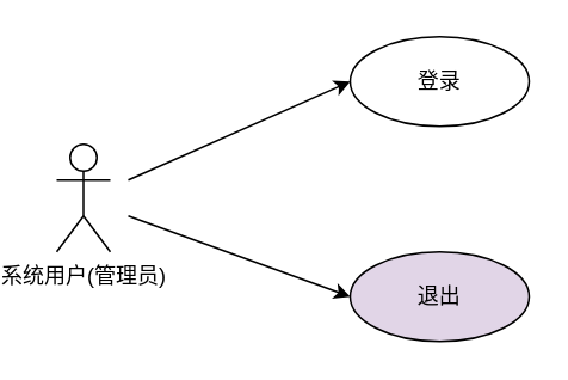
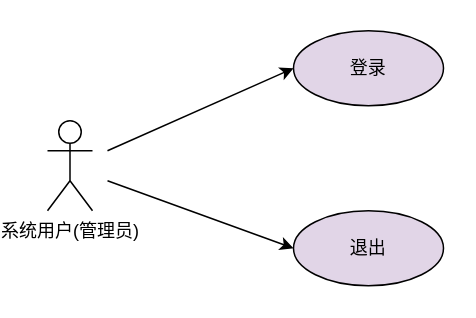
  <mxCell id="0" />
  <mxCell id="1" parent="0" />
  <mxCell id="2" value="系统用户(管理员)" style="shape=umlActor;verticalLabelPosition=bottom;verticalAlign=top;html=1;outlineConnect=0;" vertex="1" parent="1"><mxGeometry x="20" y="80" width="30" height="60" as="geometry" /></mxCell>
- <mxCell id="3" value="登录" style="ellipse;whiteSpace=wrap;html=1;" vertex="1" parent="1"><mxGeometry x="184" y="20" width="100" height="50" as="geometry" /></mxCell>
+ <mxCell id="3" value="登录" style="ellipse;whiteSpace=wrap;html=1;fillColor=#e1d5e7;" vertex="1" parent="1"><mxGeometry x="184" y="20" width="100" height="50" as="geometry" /></mxCell>
  <mxCell id="4" value="退出" style="ellipse;whiteSpace=wrap;html=1;fillColor=#e1d5e7;" vertex="1" parent="1"><mxGeometry x="184" y="140" width="100" height="50" as="geometry" /></mxCell>
  <mxCell id="5" value="" style="endArrow=classic;html=1;rounded=0;entryX=0;entryY=0.5;entryDx=0;entryDy=0;" edge="1" parent="1" target="3"><mxGeometry width="50" height="50" relative="1" as="geometry"><mxPoint x="60" y="100" as="sourcePoint" /><mxPoint x="260" y="160" as="targetPoint" /></mxGeometry></mxCell>
  <mxCell id="6" value="" style="endArrow=classic;html=1;rounded=0;entryX=0;entryY=0.5;entryDx=0;entryDy=0;" edge="1" parent="1" target="4"><mxGeometry width="50" height="50" relative="1" as="geometry"><mxPoint x="60" y="120" as="sourcePoint" /><mxPoint x="194" y="55" as="targetPoint" /></mxGeometry></mxCell>
